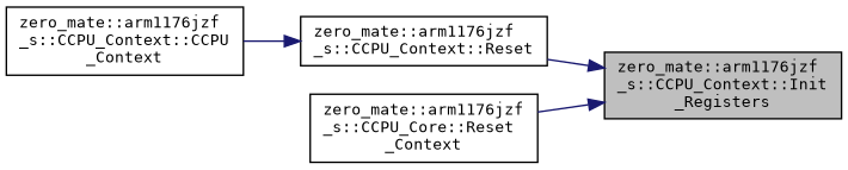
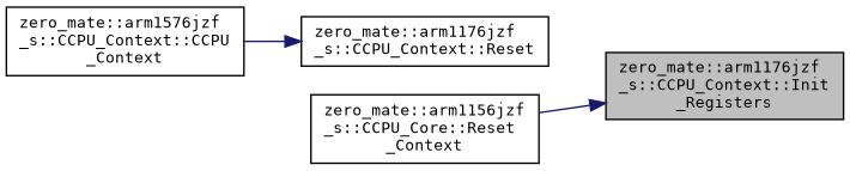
  digraph {
    fontname="DejaVu Sans Mono"
    rankdir=RL
    node [color=black fontname="DejaVu Sans Mono" fontsize=10 shape=record]
    edge [color=midnightblue dir=back fontname="DejaVu Sans Mono" fontsize=10 labelfontname=Helvetica labelfontsize=10 style=solid]
    n1 [fillcolor=grey75 fontcolor=black height=0.2 label="zero_mate::arm1176jzf\l_s::CCPU_Context::Init\l_Registers" style=filled width=0.4]
    n2 [height=0.2 label="zero_mate::arm1176jzf\l_s::CCPU_Context::Reset" width=0.4]
-   n3 [height=0.2 label="zero_mate::arm1176jzf\l_s::CCPU_Core::Reset\l_Context" width=0.4]
-   n4 [height=0.2 label="zero_mate::arm1176jzf\l_s::CCPU_Context::CCPU\l_Context" width=0.4]
-   n1 -> n2
+   n3 [height=0.2 label="zero_mate::arm1156jzf\l_s::CCPU_Core::Reset\l_Context" width=0.4]
+   n4 [height=0.2 label="zero_mate::arm1576jzf\l_s::CCPU_Context::CCPU\l_Context" width=0.4]
    n1 -> n3
    n2 -> n4
  }
